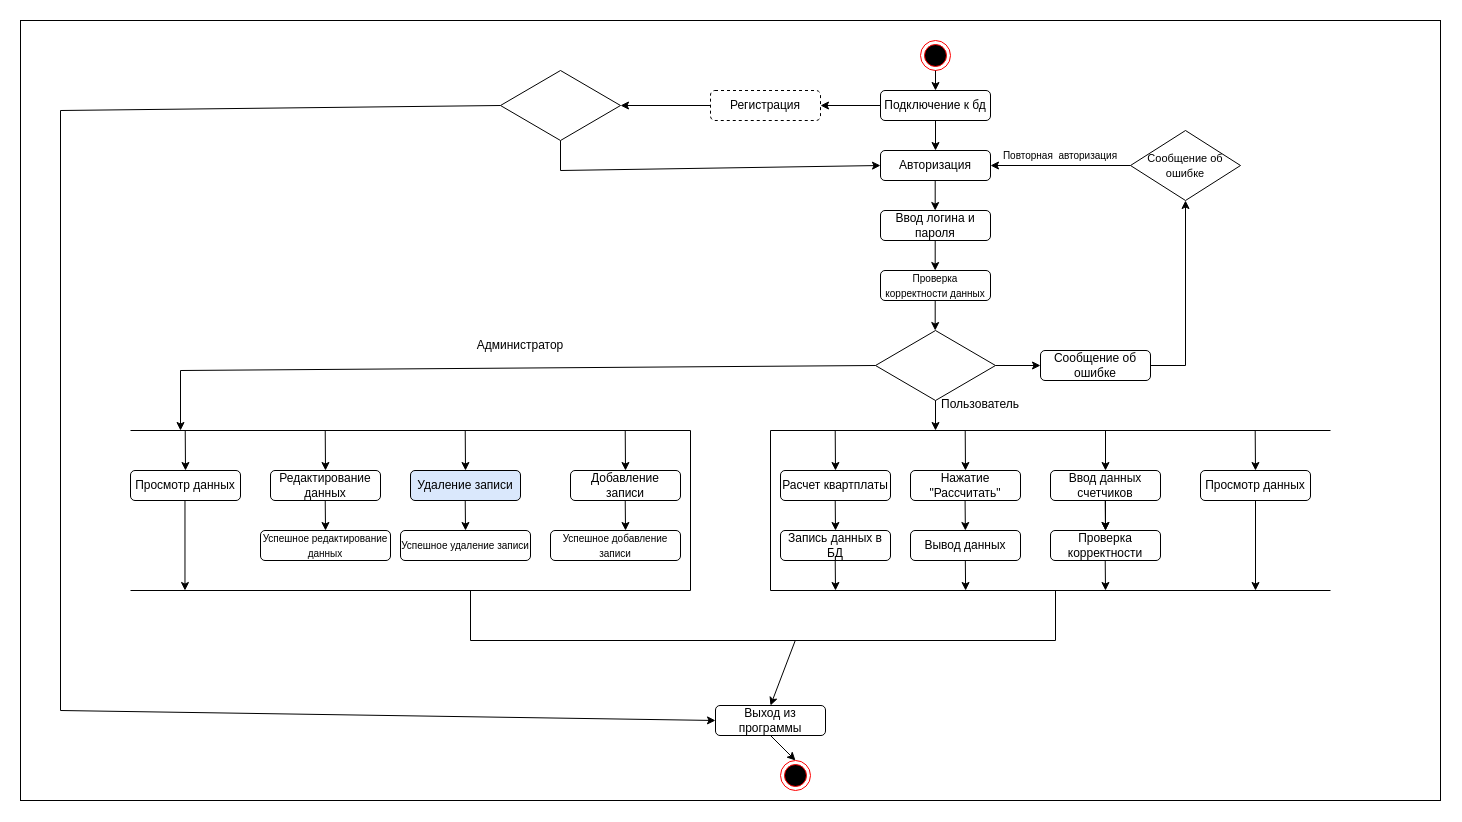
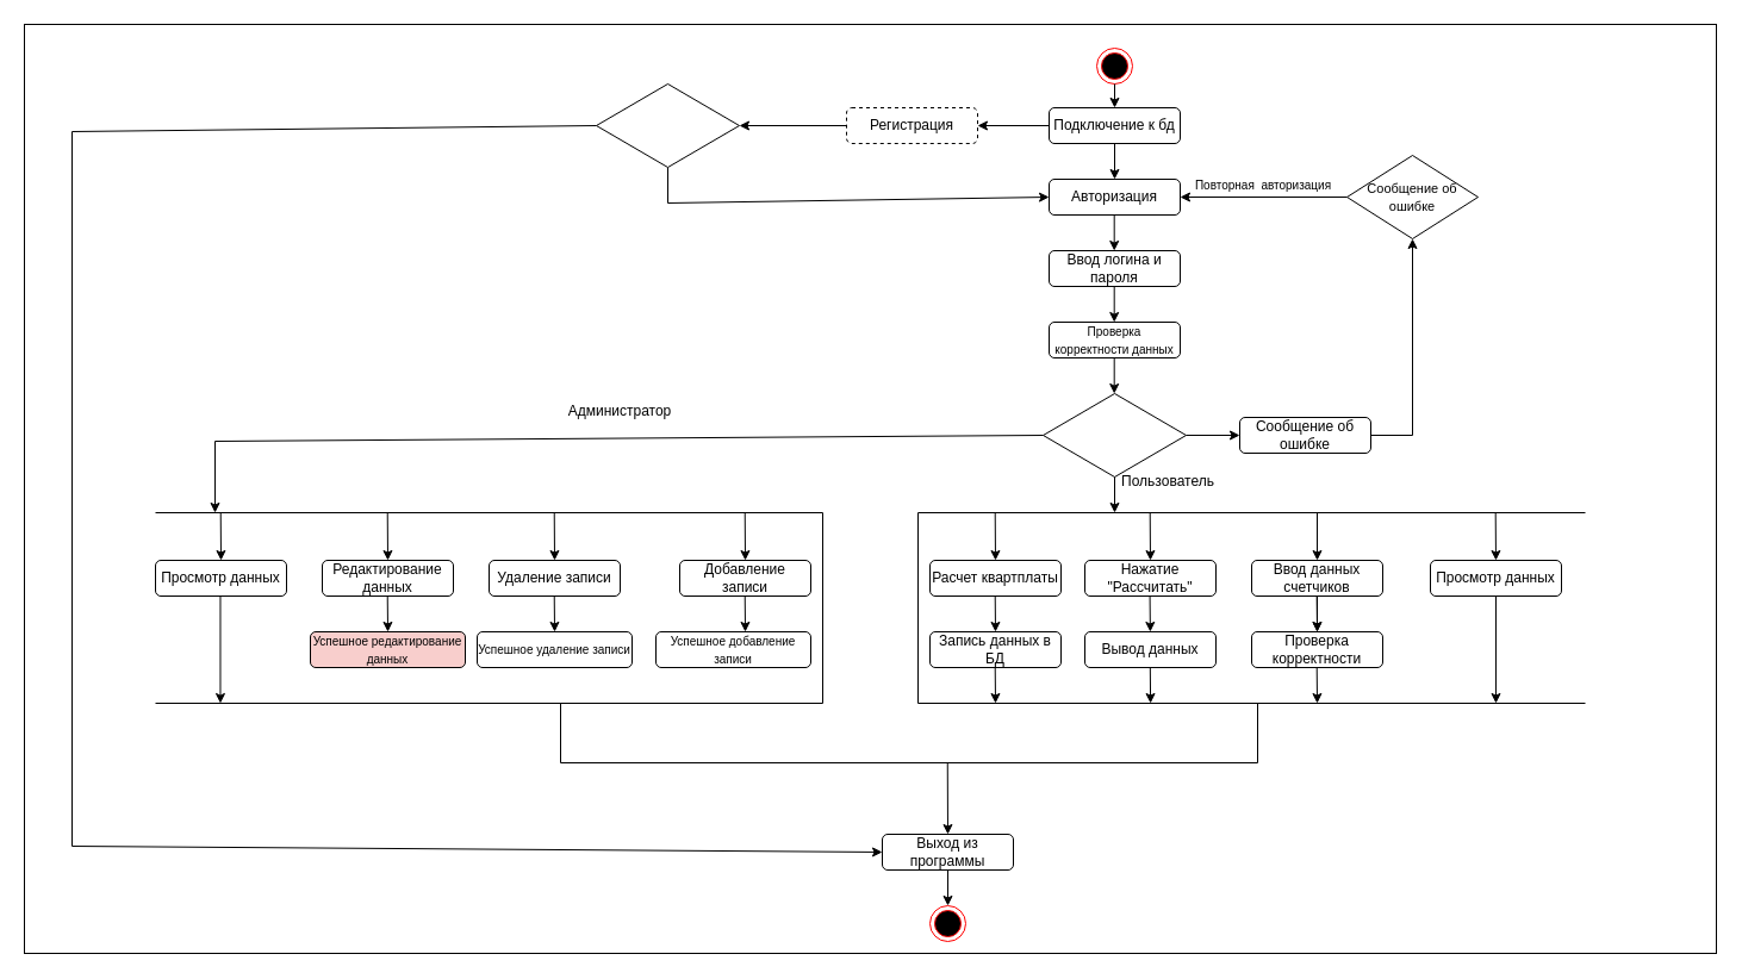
  <mxCell id="0" />
  <mxCell id="1" parent="0" />
  <mxCell id="2" value="" style="rounded=0;whiteSpace=wrap;html=1;" parent="1" vertex="1"><mxGeometry x="20" y="20" width="1420" height="780" as="geometry" /></mxCell>
  <mxCell id="3" value="" style="ellipse;html=1;shape=endState;fillColor=#000000;strokeColor=#ff0000;" parent="1" vertex="1"><mxGeometry x="920" y="40" width="30" height="30" as="geometry" /></mxCell>
  <mxCell id="4" value="Подключение к бд" style="rounded=1;whiteSpace=wrap;html=1;" parent="1" vertex="1"><mxGeometry x="880" y="90" width="110" height="30" as="geometry" /></mxCell>
  <mxCell id="5" value="Авторизация" style="rounded=1;whiteSpace=wrap;html=1;" parent="1" vertex="1"><mxGeometry x="880" y="150" width="110" height="30" as="geometry" /></mxCell>
  <mxCell id="6" value="Ввод логина и пароля" style="rounded=1;whiteSpace=wrap;html=1;" parent="1" vertex="1"><mxGeometry x="880" y="210" width="110" height="30" as="geometry" /></mxCell>
  <mxCell id="7" value="&lt;font style=&quot;font-size: 10px;&quot;&gt;Проверка корректности данных&lt;/font&gt;" style="rounded=1;whiteSpace=wrap;html=1;" parent="1" vertex="1"><mxGeometry x="880" y="270" width="110" height="30" as="geometry" /></mxCell>
  <mxCell id="8" value="" style="rhombus;whiteSpace=wrap;html=1;" parent="1" vertex="1"><mxGeometry x="875" y="330" width="120" height="70" as="geometry" /></mxCell>
  <mxCell id="9" value="&lt;font style=&quot;font-size: 11px;&quot;&gt;Сообщение об ошибке&lt;/font&gt;" style="rhombus;whiteSpace=wrap;html=1;" parent="1" vertex="1"><mxGeometry x="1130" y="130" width="110" height="70" as="geometry" /></mxCell>
  <mxCell id="10" value="" style="endArrow=classic;html=1;rounded=0;exitX=0.5;exitY=1;exitDx=0;exitDy=0;entryX=0.5;entryY=0;entryDx=0;entryDy=0;" parent="1" source="4" target="5" edge="1"><mxGeometry width="50" height="50" relative="1" as="geometry"><mxPoint x="900" y="210" as="sourcePoint" /><mxPoint x="950" y="160" as="targetPoint" /></mxGeometry></mxCell>
  <mxCell id="11" value="" style="endArrow=classic;html=1;rounded=0;exitX=0.5;exitY=1;exitDx=0;exitDy=0;entryX=0.5;entryY=0;entryDx=0;entryDy=0;" parent="1" edge="1"><mxGeometry width="50" height="50" relative="1" as="geometry"><mxPoint x="934.69" y="180" as="sourcePoint" /><mxPoint x="934.69" y="210" as="targetPoint" /></mxGeometry></mxCell>
  <mxCell id="12" value="" style="endArrow=classic;html=1;rounded=0;exitX=0.5;exitY=1;exitDx=0;exitDy=0;entryX=0.5;entryY=0;entryDx=0;entryDy=0;" parent="1" edge="1"><mxGeometry width="50" height="50" relative="1" as="geometry"><mxPoint x="934.69" y="240" as="sourcePoint" /><mxPoint x="934.69" y="270" as="targetPoint" /></mxGeometry></mxCell>
  <mxCell id="13" value="" style="endArrow=classic;html=1;rounded=0;exitX=0.5;exitY=1;exitDx=0;exitDy=0;entryX=0.5;entryY=0;entryDx=0;entryDy=0;" parent="1" edge="1"><mxGeometry width="50" height="50" relative="1" as="geometry"><mxPoint x="934.69" y="300" as="sourcePoint" /><mxPoint x="934.69" y="330" as="targetPoint" /></mxGeometry></mxCell>
  <mxCell id="14" value="" style="endArrow=classic;html=1;rounded=0;exitX=0;exitY=0.5;exitDx=0;exitDy=0;entryX=1;entryY=0.5;entryDx=0;entryDy=0;" parent="1" source="9" target="5" edge="1"><mxGeometry width="50" height="50" relative="1" as="geometry"><mxPoint x="940" y="190" as="sourcePoint" /><mxPoint x="990" y="140" as="targetPoint" /></mxGeometry></mxCell>
  <mxCell id="15" value="&lt;font style=&quot;font-size: 10px;&quot;&gt;Повторная&amp;nbsp; авторизация&lt;/font&gt;" style="text;html=1;align=center;verticalAlign=middle;whiteSpace=wrap;rounded=0;" parent="1" vertex="1"><mxGeometry x="970" y="140" width="180" height="30" as="geometry" /></mxCell>
  <mxCell id="16" value="" style="endArrow=classic;html=1;rounded=0;exitX=0.5;exitY=1;exitDx=0;exitDy=0;entryX=0;entryY=0.5;entryDx=0;entryDy=0;" parent="1" source="17" target="5" edge="1"><mxGeometry width="50" height="50" relative="1" as="geometry"><mxPoint x="810" y="210" as="sourcePoint" /><mxPoint x="860" y="160" as="targetPoint" /><Array as="points"><mxPoint x="560" y="170" /></Array></mxGeometry></mxCell>
  <mxCell id="17" value="" style="rhombus;whiteSpace=wrap;html=1;" parent="1" vertex="1"><mxGeometry x="500" y="70" width="120" height="70" as="geometry" /></mxCell>
  <mxCell id="18" value="" style="endArrow=none;html=1;rounded=0;" parent="1" edge="1"><mxGeometry width="50" height="50" relative="1" as="geometry"><mxPoint x="770" y="430" as="sourcePoint" /><mxPoint x="1330" y="430" as="targetPoint" /></mxGeometry></mxCell>
  <mxCell id="19" value="" style="edgeStyle=orthogonalEdgeStyle;rounded=0;orthogonalLoop=1;jettySize=auto;html=1;" parent="1" source="20" target="35" edge="1"><mxGeometry relative="1" as="geometry" /></mxCell>
  <mxCell id="20" value="Ввод данных счетчиков" style="rounded=1;whiteSpace=wrap;html=1;" parent="1" vertex="1"><mxGeometry x="1050" y="470" width="110" height="30" as="geometry" /></mxCell>
  <mxCell id="21" value="Просмотр данных" style="rounded=1;whiteSpace=wrap;html=1;" parent="1" vertex="1"><mxGeometry x="1200" y="470" width="110" height="30" as="geometry" /></mxCell>
  <mxCell id="22" value="Нажатие &quot;Рассчитать&quot;" style="rounded=1;whiteSpace=wrap;html=1;" parent="1" vertex="1"><mxGeometry x="910" y="470" width="110" height="30" as="geometry" /></mxCell>
  <mxCell id="23" value="Расчет квартплаты" style="rounded=1;whiteSpace=wrap;html=1;" parent="1" vertex="1"><mxGeometry x="780" y="470" width="110" height="30" as="geometry" /></mxCell>
  <mxCell id="24" value="Запись данных в БД" style="rounded=1;whiteSpace=wrap;html=1;" parent="1" vertex="1"><mxGeometry x="780" y="530" width="110" height="30" as="geometry" /></mxCell>
  <mxCell id="25" value="" style="endArrow=classic;html=1;rounded=0;entryX=0.5;entryY=0;entryDx=0;entryDy=0;" parent="1" target="20" edge="1"><mxGeometry width="50" height="50" relative="1" as="geometry"><mxPoint x="1105" y="430" as="sourcePoint" /><mxPoint x="1150" y="540" as="targetPoint" /></mxGeometry></mxCell>
  <mxCell id="26" value="" style="endArrow=classic;html=1;rounded=0;" parent="1" edge="1"><mxGeometry width="50" height="50" relative="1" as="geometry"><mxPoint x="1104.69" y="500" as="sourcePoint" /><mxPoint x="1105" y="530" as="targetPoint" /></mxGeometry></mxCell>
  <mxCell id="27" value="" style="endArrow=classic;html=1;rounded=0;" parent="1" edge="1"><mxGeometry width="50" height="50" relative="1" as="geometry"><mxPoint x="964.58" y="500" as="sourcePoint" /><mxPoint x="964.89" y="530" as="targetPoint" /></mxGeometry></mxCell>
  <mxCell id="28" value="" style="endArrow=classic;html=1;rounded=0;" parent="1" edge="1"><mxGeometry width="50" height="50" relative="1" as="geometry"><mxPoint x="834.71" y="500" as="sourcePoint" /><mxPoint x="835.02" y="530" as="targetPoint" /></mxGeometry></mxCell>
  <mxCell id="29" value="" style="endArrow=classic;html=1;rounded=0;entryX=0.5;entryY=0;entryDx=0;entryDy=0;" parent="1" target="21" edge="1"><mxGeometry width="50" height="50" relative="1" as="geometry"><mxPoint x="1254.69" y="430" as="sourcePoint" /><mxPoint x="1255" y="460" as="targetPoint" /></mxGeometry></mxCell>
  <mxCell id="30" value="" style="endArrow=classic;html=1;rounded=0;exitX=0.5;exitY=1;exitDx=0;exitDy=0;" parent="1" source="21" edge="1"><mxGeometry width="50" height="50" relative="1" as="geometry"><mxPoint x="1100" y="590" as="sourcePoint" /><mxPoint x="1255" y="590" as="targetPoint" /></mxGeometry></mxCell>
  <mxCell id="31" value="" style="endArrow=classic;html=1;rounded=0;entryX=0.5;entryY=0;entryDx=0;entryDy=0;" parent="1" target="22" edge="1"><mxGeometry width="50" height="50" relative="1" as="geometry"><mxPoint x="964.71" y="430" as="sourcePoint" /><mxPoint x="965.02" y="460" as="targetPoint" /></mxGeometry></mxCell>
  <mxCell id="32" value="" style="endArrow=none;html=1;rounded=0;" parent="1" edge="1"><mxGeometry width="50" height="50" relative="1" as="geometry"><mxPoint x="770" y="590" as="sourcePoint" /><mxPoint x="1330" y="590" as="targetPoint" /></mxGeometry></mxCell>
  <mxCell id="33" value="Вывод данных" style="rounded=1;whiteSpace=wrap;html=1;" parent="1" vertex="1"><mxGeometry x="910" y="530" width="110" height="30" as="geometry" /></mxCell>
  <mxCell id="34" value="" style="endArrow=classic;html=1;rounded=0;entryX=0.5;entryY=0;entryDx=0;entryDy=0;" parent="1" edge="1"><mxGeometry width="50" height="50" relative="1" as="geometry"><mxPoint x="834.71" y="430" as="sourcePoint" /><mxPoint x="835" y="470" as="targetPoint" /></mxGeometry></mxCell>
  <mxCell id="35" value="Проверка корректности" style="rounded=1;whiteSpace=wrap;html=1;" parent="1" vertex="1"><mxGeometry x="1050" y="530" width="110" height="30" as="geometry" /></mxCell>
  <mxCell id="36" value="" style="endArrow=classic;html=1;rounded=0;" parent="1" edge="1"><mxGeometry width="50" height="50" relative="1" as="geometry"><mxPoint x="1104.71" y="560" as="sourcePoint" /><mxPoint x="1105.02" y="590" as="targetPoint" /></mxGeometry></mxCell>
  <mxCell id="37" value="" style="endArrow=classic;html=1;rounded=0;" parent="1" edge="1"><mxGeometry width="50" height="50" relative="1" as="geometry"><mxPoint x="964.82" y="560" as="sourcePoint" /><mxPoint x="965.13" y="590" as="targetPoint" /></mxGeometry></mxCell>
  <mxCell id="38" value="" style="endArrow=classic;html=1;rounded=0;" parent="1" edge="1"><mxGeometry width="50" height="50" relative="1" as="geometry"><mxPoint x="834.71" y="560" as="sourcePoint" /><mxPoint x="835.02" y="590" as="targetPoint" /></mxGeometry></mxCell>
  <mxCell id="39" value="" style="endArrow=classic;html=1;rounded=0;exitX=0.5;exitY=1;exitDx=0;exitDy=0;" parent="1" source="8" edge="1"><mxGeometry width="50" height="50" relative="1" as="geometry"><mxPoint x="850" y="430" as="sourcePoint" /><mxPoint x="935" y="430" as="targetPoint" /></mxGeometry></mxCell>
  <mxCell id="40" value="" style="endArrow=classic;html=1;rounded=0;exitX=0;exitY=0.5;exitDx=0;exitDy=0;" parent="1" source="8" edge="1"><mxGeometry width="50" height="50" relative="1" as="geometry"><mxPoint x="680" y="400" as="sourcePoint" /><mxPoint x="180" y="430" as="targetPoint" /><Array as="points"><mxPoint x="180" y="370" /></Array></mxGeometry></mxCell>
  <mxCell id="41" value="" style="endArrow=none;html=1;rounded=0;" parent="1" edge="1"><mxGeometry width="50" height="50" relative="1" as="geometry"><mxPoint x="130" y="430" as="sourcePoint" /><mxPoint x="690" y="430" as="targetPoint" /></mxGeometry></mxCell>
  <mxCell id="42" value="" style="endArrow=none;html=1;rounded=0;" parent="1" edge="1"><mxGeometry width="50" height="50" relative="1" as="geometry"><mxPoint x="130" y="590" as="sourcePoint" /><mxPoint x="690" y="590" as="targetPoint" /></mxGeometry></mxCell>
  <mxCell id="43" value="Просмотр данных" style="rounded=1;whiteSpace=wrap;html=1;" parent="1" vertex="1"><mxGeometry x="130" y="470" width="110" height="30" as="geometry" /></mxCell>
  <mxCell id="44" value="Редактирование данных" style="rounded=1;whiteSpace=wrap;html=1;" parent="1" vertex="1"><mxGeometry x="270" y="470" width="110" height="30" as="geometry" /></mxCell>
- <mxCell id="45" value="Удаление записи" style="rounded=1;whiteSpace=wrap;html=1;fillColor=#dae8fc;" parent="1" vertex="1"><mxGeometry x="410" y="470" width="110" height="30" as="geometry" /></mxCell>
+ <mxCell id="45" value="Удаление записи" style="rounded=1;whiteSpace=wrap;html=1;" parent="1" vertex="1"><mxGeometry x="410" y="470" width="110" height="30" as="geometry" /></mxCell>
  <mxCell id="46" value="Добавление записи" style="rounded=1;whiteSpace=wrap;html=1;" parent="1" vertex="1"><mxGeometry x="570" y="470" width="110" height="30" as="geometry" /></mxCell>
- <mxCell id="47" value="&lt;font style=&quot;font-size: 10px;&quot;&gt;Успешное редактирование данных&lt;/font&gt;" style="rounded=1;whiteSpace=wrap;html=1;" parent="1" vertex="1"><mxGeometry x="260" y="530" width="130" height="30" as="geometry" /></mxCell>
+ <mxCell id="47" value="&lt;font style=&quot;font-size: 10px;&quot;&gt;Успешное редактирование данных&lt;/font&gt;" style="rounded=1;whiteSpace=wrap;html=1;fillColor=#f8cecc;" parent="1" vertex="1"><mxGeometry x="260" y="530" width="130" height="30" as="geometry" /></mxCell>
  <mxCell id="48" value="&lt;font style=&quot;font-size: 10px;&quot;&gt;Успешное удаление записи&lt;/font&gt;" style="rounded=1;whiteSpace=wrap;html=1;" parent="1" vertex="1"><mxGeometry x="400" y="530" width="130" height="30" as="geometry" /></mxCell>
  <mxCell id="49" value="&lt;font style=&quot;font-size: 10px;&quot;&gt;Успешное добавление записи&lt;/font&gt;" style="rounded=1;whiteSpace=wrap;html=1;" parent="1" vertex="1"><mxGeometry x="550" y="530" width="130" height="30" as="geometry" /></mxCell>
  <mxCell id="50" value="" style="endArrow=classic;html=1;rounded=0;entryX=0.5;entryY=0;entryDx=0;entryDy=0;" parent="1" edge="1"><mxGeometry width="50" height="50" relative="1" as="geometry"><mxPoint x="624.72" y="430" as="sourcePoint" /><mxPoint x="625.01" y="470" as="targetPoint" /></mxGeometry></mxCell>
  <mxCell id="51" value="" style="endArrow=classic;html=1;rounded=0;entryX=0.5;entryY=0;entryDx=0;entryDy=0;" parent="1" edge="1"><mxGeometry width="50" height="50" relative="1" as="geometry"><mxPoint x="464.72" y="430" as="sourcePoint" /><mxPoint x="465.01" y="470" as="targetPoint" /></mxGeometry></mxCell>
  <mxCell id="52" value="" style="endArrow=classic;html=1;rounded=0;entryX=0.5;entryY=0;entryDx=0;entryDy=0;" parent="1" edge="1"><mxGeometry width="50" height="50" relative="1" as="geometry"><mxPoint x="324.72" y="430" as="sourcePoint" /><mxPoint x="325.01" y="470" as="targetPoint" /></mxGeometry></mxCell>
  <mxCell id="53" value="" style="endArrow=classic;html=1;rounded=0;entryX=0.5;entryY=0;entryDx=0;entryDy=0;" parent="1" edge="1"><mxGeometry width="50" height="50" relative="1" as="geometry"><mxPoint x="184.72" y="430" as="sourcePoint" /><mxPoint x="185.01" y="470" as="targetPoint" /></mxGeometry></mxCell>
  <mxCell id="54" value="" style="endArrow=classic;html=1;rounded=0;" parent="1" edge="1"><mxGeometry width="50" height="50" relative="1" as="geometry"><mxPoint x="624.72" y="500" as="sourcePoint" /><mxPoint x="625.03" y="530" as="targetPoint" /></mxGeometry></mxCell>
  <mxCell id="55" value="" style="endArrow=classic;html=1;rounded=0;" parent="1" edge="1"><mxGeometry width="50" height="50" relative="1" as="geometry"><mxPoint x="464.72" y="500" as="sourcePoint" /><mxPoint x="465.03" y="530" as="targetPoint" /></mxGeometry></mxCell>
  <mxCell id="56" value="" style="endArrow=classic;html=1;rounded=0;" parent="1" edge="1"><mxGeometry width="50" height="50" relative="1" as="geometry"><mxPoint x="324.72" y="500" as="sourcePoint" /><mxPoint x="325.03" y="530" as="targetPoint" /></mxGeometry></mxCell>
  <mxCell id="57" value="" style="endArrow=classic;html=1;rounded=0;exitX=0.5;exitY=1;exitDx=0;exitDy=0;" parent="1" edge="1"><mxGeometry width="50" height="50" relative="1" as="geometry"><mxPoint x="184.47" y="500" as="sourcePoint" /><mxPoint x="184.47" y="590" as="targetPoint" /></mxGeometry></mxCell>
  <mxCell id="58" value="" style="endArrow=none;html=1;rounded=0;" parent="1" edge="1"><mxGeometry width="50" height="50" relative="1" as="geometry"><mxPoint x="690" y="430" as="sourcePoint" /><mxPoint x="690" y="590" as="targetPoint" /></mxGeometry></mxCell>
  <mxCell id="59" value="" style="endArrow=none;html=1;rounded=0;" parent="1" edge="1"><mxGeometry width="50" height="50" relative="1" as="geometry"><mxPoint x="770" y="430" as="sourcePoint" /><mxPoint x="770" y="590" as="targetPoint" /></mxGeometry></mxCell>
  <mxCell id="60" value="Администратор" style="text;html=1;align=center;verticalAlign=middle;whiteSpace=wrap;rounded=0;" parent="1" vertex="1"><mxGeometry x="490" y="330" width="60" height="30" as="geometry" /></mxCell>
  <mxCell id="61" style="edgeStyle=orthogonalEdgeStyle;rounded=0;orthogonalLoop=1;jettySize=auto;html=1;exitX=0.5;exitY=1;exitDx=0;exitDy=0;" parent="1" source="60" target="60" edge="1"><mxGeometry relative="1" as="geometry" /></mxCell>
  <mxCell id="62" value="Пользователь" style="text;html=1;align=center;verticalAlign=middle;whiteSpace=wrap;rounded=0;" parent="1" vertex="1"><mxGeometry x="950" y="389" width="60" height="30" as="geometry" /></mxCell>
  <mxCell id="63" value="" style="endArrow=none;html=1;rounded=0;" parent="1" edge="1"><mxGeometry width="50" height="50" relative="1" as="geometry"><mxPoint x="470" y="590" as="sourcePoint" /><mxPoint x="800" y="640" as="targetPoint" /><Array as="points"><mxPoint x="470" y="640" /></Array></mxGeometry></mxCell>
- <mxCell id="64" value="Выход из программы" style="rounded=1;whiteSpace=wrap;html=1;" parent="1" vertex="1"><mxGeometry x="715" y="705" width="110" height="30" as="geometry" /></mxCell>
+ <mxCell id="64" value="Выход из программы" style="rounded=1;whiteSpace=wrap;html=1;" parent="1" vertex="1"><mxGeometry x="740" y="700" width="110" height="30" as="geometry" /></mxCell>
  <mxCell id="65" value="" style="endArrow=none;html=1;rounded=0;" parent="1" edge="1"><mxGeometry width="50" height="50" relative="1" as="geometry"><mxPoint x="795" y="640" as="sourcePoint" /><mxPoint x="1055" y="590" as="targetPoint" /><Array as="points"><mxPoint x="1055" y="640" /></Array></mxGeometry></mxCell>
  <mxCell id="66" value="" style="endArrow=classic;html=1;rounded=0;exitX=0.5;exitY=1;exitDx=0;exitDy=0;" parent="1" source="64" edge="1"><mxGeometry width="50" height="50" relative="1" as="geometry"><mxPoint x="867" y="790" as="sourcePoint" /><mxPoint x="795" y="760" as="targetPoint" /></mxGeometry></mxCell>
  <mxCell id="67" value="" style="endArrow=classic;html=1;rounded=0;exitX=0.5;exitY=1;exitDx=0;exitDy=0;entryX=0.5;entryY=0;entryDx=0;entryDy=0;" parent="1" target="64" edge="1"><mxGeometry width="50" height="50" relative="1" as="geometry"><mxPoint x="794.76" y="640" as="sourcePoint" /><mxPoint x="794.76" y="670" as="targetPoint" /></mxGeometry></mxCell>
  <mxCell id="68" value="" style="ellipse;html=1;shape=endState;fillColor=#000000;strokeColor=#ff0000;" parent="1" vertex="1"><mxGeometry x="780" y="760" width="30" height="30" as="geometry" /></mxCell>
  <mxCell id="69" value="" style="endArrow=classic;html=1;rounded=0;exitX=0;exitY=0.5;exitDx=0;exitDy=0;entryX=0;entryY=0.5;entryDx=0;entryDy=0;" parent="1" source="17" target="64" edge="1"><mxGeometry width="50" height="50" relative="1" as="geometry"><mxPoint x="670" y="670" as="sourcePoint" /><mxPoint x="720" y="620" as="targetPoint" /><Array as="points"><mxPoint x="60" y="110" /><mxPoint x="60" y="710" /></Array></mxGeometry></mxCell>
  <mxCell id="70" value="Сообщение об ошибке" style="rounded=1;whiteSpace=wrap;html=1;" parent="1" vertex="1"><mxGeometry x="1040" y="350" width="110" height="30" as="geometry" /></mxCell>
  <mxCell id="71" value="" style="endArrow=classic;html=1;rounded=0;exitX=1;exitY=0.5;exitDx=0;exitDy=0;entryX=0;entryY=0.5;entryDx=0;entryDy=0;" parent="1" source="8" target="70" edge="1"><mxGeometry width="50" height="50" relative="1" as="geometry"><mxPoint x="730" y="460" as="sourcePoint" /><mxPoint x="780" y="410" as="targetPoint" /></mxGeometry></mxCell>
  <mxCell id="72" value="" style="endArrow=classic;html=1;rounded=0;exitX=1;exitY=0.5;exitDx=0;exitDy=0;entryX=0.5;entryY=1;entryDx=0;entryDy=0;" parent="1" source="70" target="9" edge="1"><mxGeometry width="50" height="50" relative="1" as="geometry"><mxPoint x="730" y="460" as="sourcePoint" /><mxPoint x="780" y="410" as="targetPoint" /><Array as="points"><mxPoint x="1185" y="365" /></Array></mxGeometry></mxCell>
  <mxCell id="73" value="Регистрация" style="rounded=1;whiteSpace=wrap;html=1;dashed=1;" parent="1" vertex="1"><mxGeometry x="710" y="90" width="110" height="30" as="geometry" /></mxCell>
  <mxCell id="74" value="" style="endArrow=classic;html=1;rounded=0;entryX=1;entryY=0.5;entryDx=0;entryDy=0;exitX=0;exitY=0.5;exitDx=0;exitDy=0;" parent="1" source="4" target="73" edge="1"><mxGeometry width="50" height="50" relative="1" as="geometry"><mxPoint x="730" y="460" as="sourcePoint" /><mxPoint x="780" y="410" as="targetPoint" /></mxGeometry></mxCell>
  <mxCell id="75" value="" style="endArrow=classic;html=1;rounded=0;exitX=0;exitY=0.5;exitDx=0;exitDy=0;entryX=1;entryY=0.5;entryDx=0;entryDy=0;" parent="1" source="73" target="17" edge="1"><mxGeometry width="50" height="50" relative="1" as="geometry"><mxPoint x="690" y="100" as="sourcePoint" /><mxPoint x="740" y="50" as="targetPoint" /></mxGeometry></mxCell>
  <mxCell id="76" value="" style="endArrow=classic;html=1;rounded=0;exitX=0.5;exitY=1;exitDx=0;exitDy=0;entryX=0.5;entryY=0;entryDx=0;entryDy=0;" edge="1" parent="1" source="3" target="4"><mxGeometry width="50" height="50" relative="1" as="geometry"><mxPoint x="960" y="390" as="sourcePoint" /><mxPoint x="1010" y="340" as="targetPoint" /></mxGeometry></mxCell>
